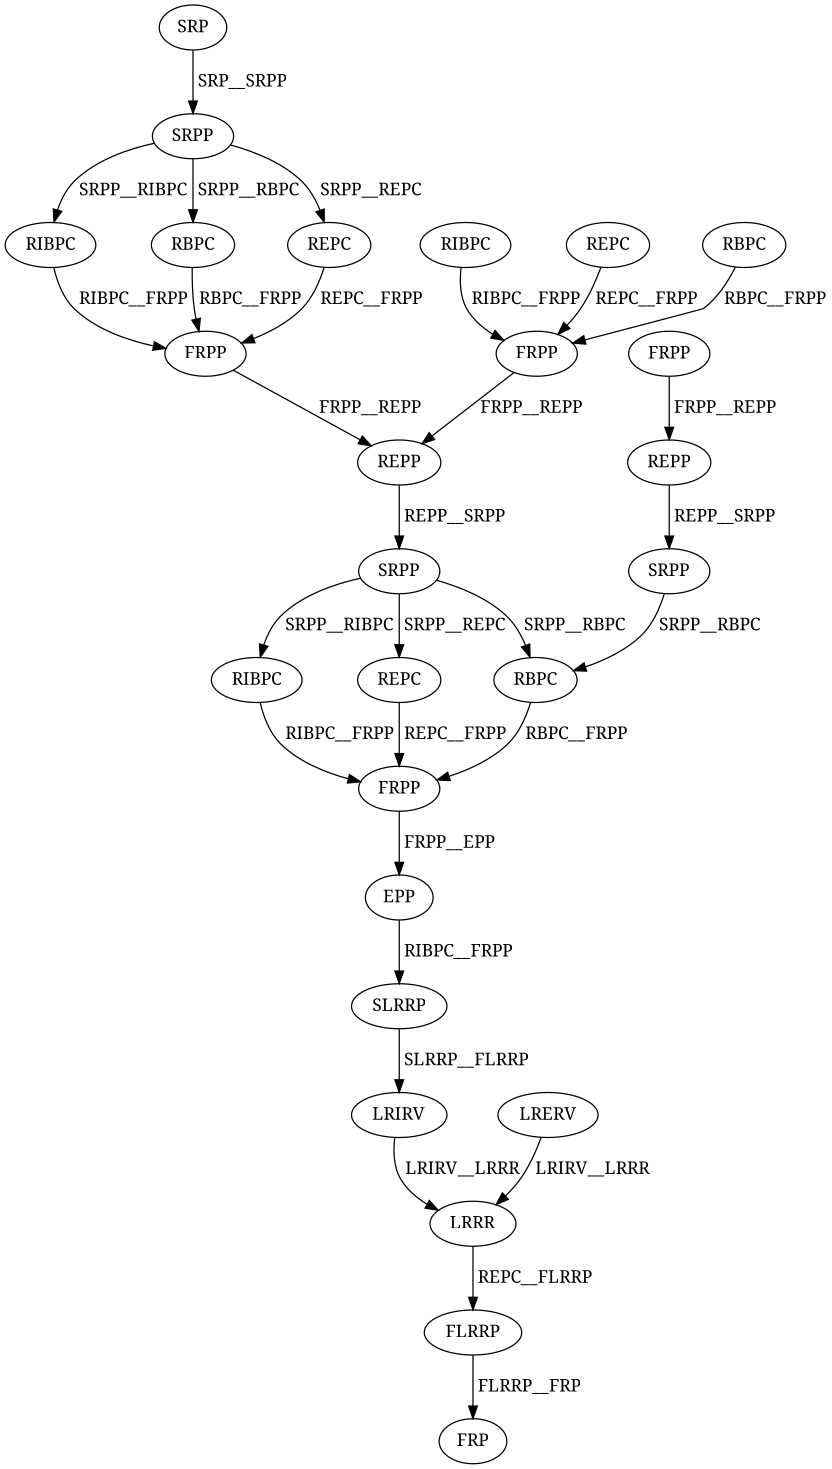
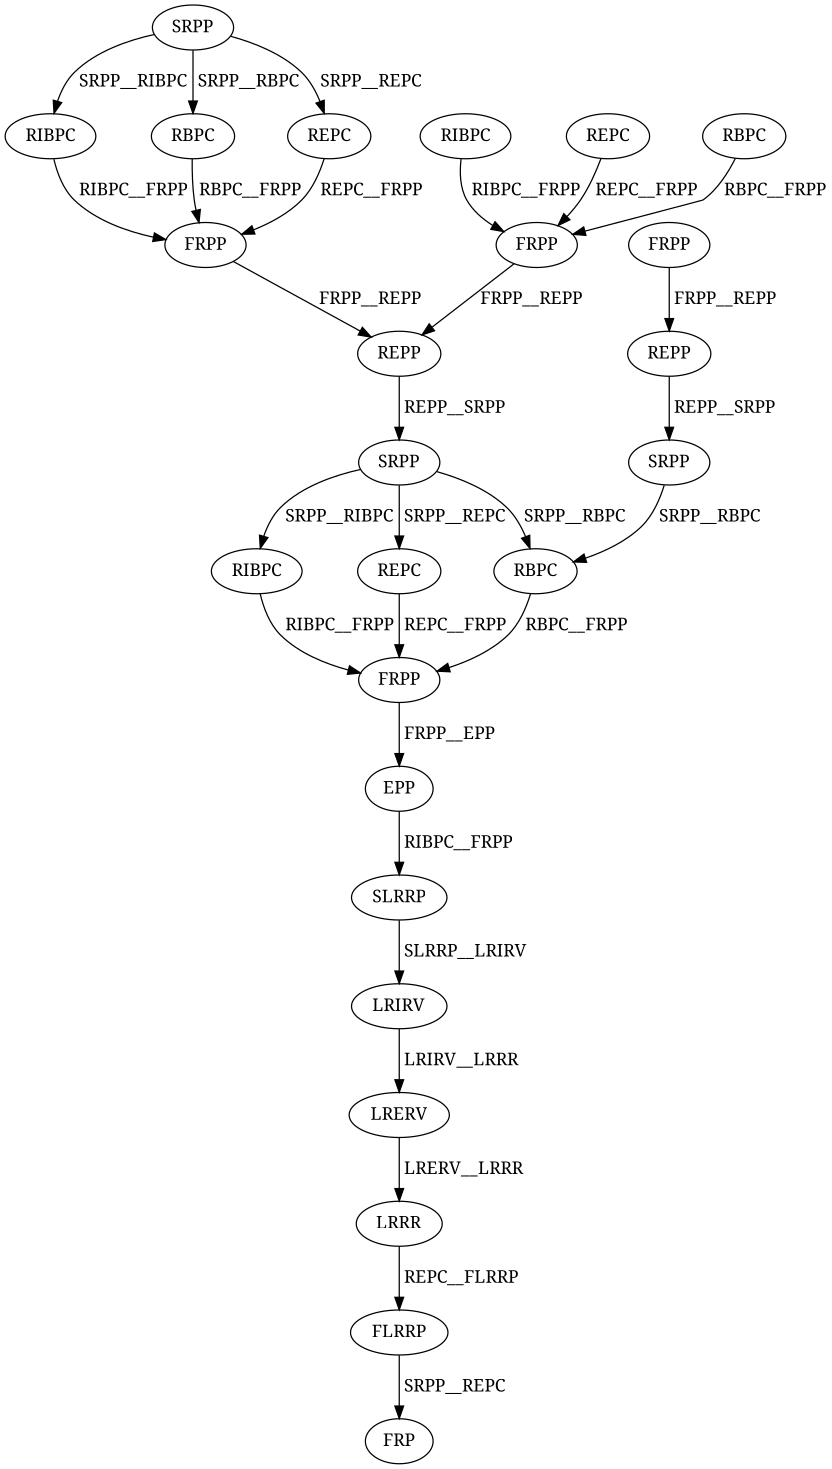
  digraph {
    fontname="Noto Serif"
    node [color=black fontcolor=black fontname="Noto Serif"]
    edge [color=black fontcolor=black fontname="Noto Serif"]
-   n1 [label=SRP]
    n2 [label=SRPP]
    n3 [label=RIBPC]
    n4 [label=RBPC]
    n5 [label=REPC]
    n6 [label=FRPP]
    n7 [label=REPP]
    n8 [label=SRPP]
    n9 [label=RIBPC]
    n10 [label=FRPP]
    n11 [label=REPP]
    n12 [label=REPC]
    n13 [label=RBPC]
    n14 [label=FRPP]
    n15 [label=RBPC]
    n16 [label=SRPP]
    n17 [label=FRPP]
    n18 [label=RIBPC]
    n19 [label=REPC]
    n20 [label=EPP]
    n21 [label=SLRRP]
    n22 [label=LRIRV]
    n23 [label=LRRR]
    n24 [label=LRERV]
    n25 [label=FLRRP]
    n26 [label=FRP]
-   n1 -> n2 [label=" SRP__SRPP"]
    n2 -> n3 [label=" SRPP__RIBPC"]
    n2 -> n4 [label=" SRPP__RBPC"]
    n2 -> n5 [label=" SRPP__REPC"]
    n3 -> n14 [label=" RIBPC__FRPP"]
    n4 -> n14 [label=" RBPC__FRPP"]
    n5 -> n14 [label=" REPC__FRPP"]
    n6 -> n7 [label=" FRPP__REPP"]
    n7 -> n8 [label=" REPP__SRPP"]
    n8 -> n15 [label=" SRPP__RBPC"]
    n9 -> n10 [label=" RIBPC__FRPP"]
    n10 -> n11 [label=" FRPP__REPP"]
    n11 -> n16 [label=" REPP__SRPP"]
    n12 -> n10 [label=" REPC__FRPP"]
    n13 -> n10 [label=" RBPC__FRPP"]
    n14 -> n11 [label=" FRPP__REPP"]
    n15 -> n17 [label=" RBPC__FRPP"]
    n16 -> n15 [label=" SRPP__RBPC"]
    n16 -> n18 [label=" SRPP__RIBPC"]
    n16 -> n19 [label=" SRPP__REPC"]
    n17 -> n20 [label=" FRPP__EPP"]
    n18 -> n17 [label=" RIBPC__FRPP"]
    n19 -> n17 [label=" REPC__FRPP"]
    n20 -> n21 [label=" RIBPC__FRPP"]
-   n21 -> n22 [label=" SLRRP__FLRRP"]
-   n22 -> n23 [label=" LRIRV__LRRR"]
+   n21 -> n22 [label=" SLRRP__LRIRV"]
+   n22 -> n24 [label=" LRIRV__LRRR"]
    n23 -> n25 [label=" REPC__FLRRP"]
-   n24 -> n23 [label=" LRIRV__LRRR"]
-   n25 -> n26 [label=" FLRRP__FRP"]
+   n24 -> n23 [label=" LRERV__LRRR"]
+   n25 -> n26 [label=" SRPP__REPC"]
  }
